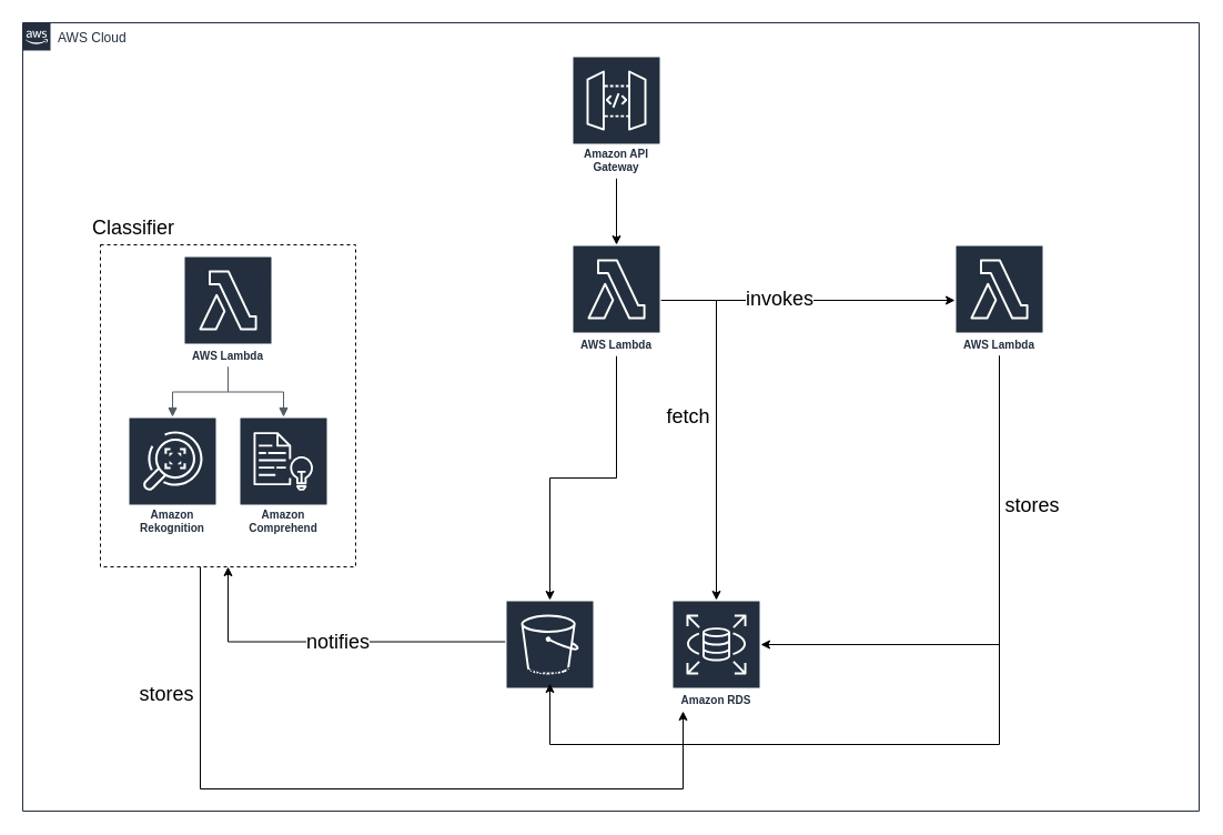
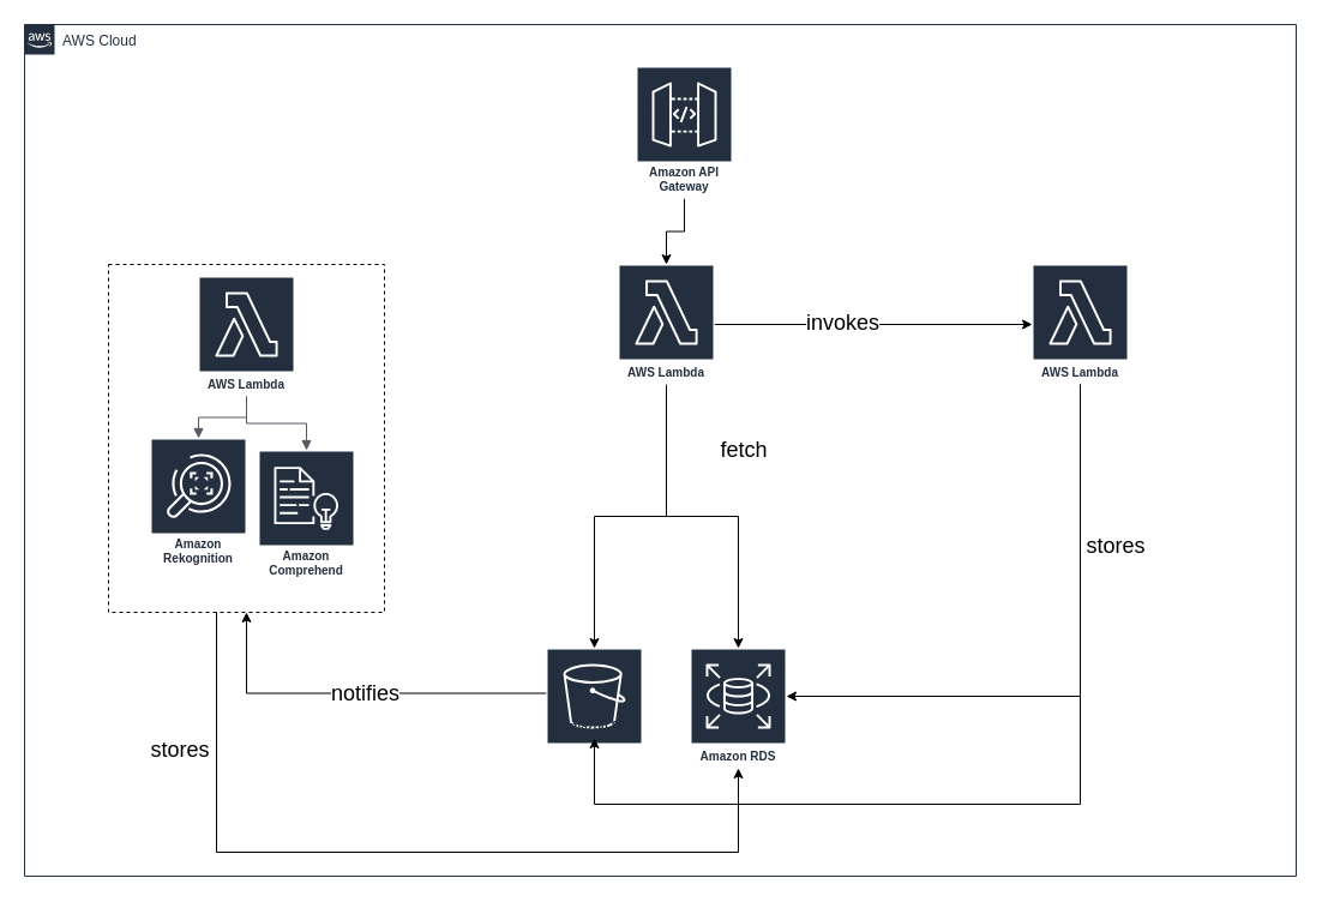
  <mxCell id="0" />
  <mxCell id="1" parent="0" />
  <mxCell id="2" value="AWS Cloud" style="points=[[0,0],[0.25,0],[0.5,0],[0.75,0],[1,0],[1,0.25],[1,0.5],[1,0.75],[1,1],[0.75,1],[0.5,1],[0.25,1],[0,1],[0,0.75],[0,0.5],[0,0.25]];outlineConnect=0;gradientColor=none;html=1;whiteSpace=wrap;fontSize=12;fontStyle=0;shape=mxgraph.aws4.group;grIcon=mxgraph.aws4.group_aws_cloud_alt;strokeColor=#232F3E;fillColor=none;verticalAlign=top;align=left;spacingLeft=30;fontColor=#232F3E;dashed=0;labelBackgroundColor=#ffffff;container=1;pointerEvents=0;collapsible=0;recursiveResize=0;" parent="1" vertex="1"><mxGeometry x="20" y="20" width="1060" height="710" as="geometry" /></mxCell>
  <mxCell id="3" style="edgeStyle=orthogonalEdgeStyle;rounded=0;orthogonalLoop=1;jettySize=auto;html=1;" parent="2" source="4" target="9" edge="1"><mxGeometry relative="1" as="geometry" /></mxCell>
- <mxCell id="4" value="Amazon API Gateway" style="sketch=0;outlineConnect=0;fontColor=#232F3E;gradientColor=none;strokeColor=#ffffff;fillColor=#232F3E;dashed=0;verticalLabelPosition=middle;verticalAlign=bottom;align=center;html=1;whiteSpace=wrap;fontSize=10;fontStyle=1;spacing=3;shape=mxgraph.aws4.productIcon;prIcon=mxgraph.aws4.api_gateway;" parent="2" vertex="1"><mxGeometry x="495" y="30" width="80" height="110" as="geometry" /></mxCell>
+ <mxCell id="4" value="Amazon API Gateway" style="sketch=0;outlineConnect=0;fontColor=#232F3E;gradientColor=none;strokeColor=#ffffff;fillColor=#232F3E;dashed=0;verticalLabelPosition=middle;verticalAlign=bottom;align=center;html=1;whiteSpace=wrap;fontSize=10;fontStyle=1;spacing=3;shape=mxgraph.aws4.productIcon;prIcon=mxgraph.aws4.api_gateway;" parent="2" vertex="1"><mxGeometry x="510" y="35" width="80" height="110" as="geometry" /></mxCell>
  <mxCell id="5" style="edgeStyle=orthogonalEdgeStyle;rounded=0;orthogonalLoop=1;jettySize=auto;html=1;" parent="2" source="9" target="24" edge="1"><mxGeometry relative="1" as="geometry" /></mxCell>
  <mxCell id="6" value="invokes" style="edgeLabel;html=1;align=center;verticalAlign=middle;resizable=0;points=[];fontSize=18;" parent="5" vertex="1" connectable="0"><mxGeometry x="-0.199" y="2" relative="1" as="geometry"><mxPoint as="offset" /></mxGeometry></mxCell>
  <mxCell id="7" style="edgeStyle=orthogonalEdgeStyle;rounded=0;orthogonalLoop=1;jettySize=auto;html=1;fontSize=18;" parent="2" source="9" target="12" edge="1"><mxGeometry relative="1" as="geometry" /></mxCell>
  <mxCell id="8" style="edgeStyle=orthogonalEdgeStyle;rounded=0;orthogonalLoop=1;jettySize=auto;html=1;fontSize=18;" parent="2" source="9" target="13" edge="1"><mxGeometry relative="1" as="geometry" /></mxCell>
  <mxCell id="9" value="AWS Lambda" style="sketch=0;outlineConnect=0;fontColor=#232F3E;gradientColor=none;strokeColor=#ffffff;fillColor=#232F3E;dashed=0;verticalLabelPosition=middle;verticalAlign=bottom;align=center;html=1;whiteSpace=wrap;fontSize=10;fontStyle=1;spacing=3;shape=mxgraph.aws4.productIcon;prIcon=mxgraph.aws4.lambda;" parent="2" vertex="1"><mxGeometry x="495" y="200" width="80" height="100" as="geometry" /></mxCell>
  <mxCell id="10" style="edgeStyle=orthogonalEdgeStyle;rounded=0;orthogonalLoop=1;jettySize=auto;html=1;" parent="2" source="12" target="21" edge="1"><mxGeometry relative="1" as="geometry" /></mxCell>
  <mxCell id="11" value="notifies" style="edgeLabel;html=1;align=center;verticalAlign=middle;resizable=0;points=[];fontSize=18;" parent="10" vertex="1" connectable="0"><mxGeometry x="-0.042" relative="1" as="geometry"><mxPoint as="offset" /></mxGeometry></mxCell>
  <mxCell id="12" value="Amazon S3" style="sketch=0;outlineConnect=0;fontColor=#232F3E;gradientColor=none;strokeColor=#ffffff;fillColor=#232F3E;dashed=0;verticalLabelPosition=middle;verticalAlign=bottom;align=center;html=1;whiteSpace=wrap;fontSize=10;fontStyle=1;spacing=3;shape=mxgraph.aws4.productIcon;prIcon=mxgraph.aws4.s3;" parent="2" vertex="1"><mxGeometry x="435" y="520" width="80" height="75" as="geometry" /></mxCell>
- <mxCell id="13" value="Amazon RDS" style="sketch=0;outlineConnect=0;fontColor=#232F3E;gradientColor=none;strokeColor=#ffffff;fillColor=#232F3E;dashed=0;verticalLabelPosition=middle;verticalAlign=bottom;align=center;html=1;whiteSpace=wrap;fontSize=10;fontStyle=1;spacing=3;shape=mxgraph.aws4.productIcon;prIcon=mxgraph.aws4.rds;" parent="2" vertex="1"><mxGeometry x="585" y="520" width="80" height="100" as="geometry" /></mxCell>
+ <mxCell id="13" value="Amazon RDS" style="sketch=0;outlineConnect=0;fontColor=#232F3E;gradientColor=none;strokeColor=#ffffff;fillColor=#232F3E;dashed=0;verticalLabelPosition=middle;verticalAlign=bottom;align=center;html=1;whiteSpace=wrap;fontSize=10;fontStyle=1;spacing=3;shape=mxgraph.aws4.productIcon;prIcon=mxgraph.aws4.rds;" parent="2" vertex="1"><mxGeometry x="555" y="520" width="80" height="100" as="geometry" /></mxCell>
  <mxCell id="14" value="" style="group" parent="2" vertex="1" connectable="0"><mxGeometry x="70" y="160" width="230" height="330" as="geometry" /></mxCell>
  <mxCell id="15" value="" style="group" parent="14" vertex="1" connectable="0"><mxGeometry y="40" width="230" height="290" as="geometry" /></mxCell>
  <mxCell id="16" value="AWS Lambda" style="sketch=0;outlineConnect=0;fontColor=#232F3E;gradientColor=none;strokeColor=#ffffff;fillColor=#232F3E;dashed=0;verticalLabelPosition=middle;verticalAlign=bottom;align=center;html=1;whiteSpace=wrap;fontSize=10;fontStyle=1;spacing=3;shape=mxgraph.aws4.productIcon;prIcon=mxgraph.aws4.lambda;" parent="15" vertex="1"><mxGeometry x="75" y="10" width="80" height="100" as="geometry" /></mxCell>
- <mxCell id="17" value="Amazon Rekognition" style="sketch=0;outlineConnect=0;fontColor=#232F3E;gradientColor=none;strokeColor=#ffffff;fillColor=#232F3E;dashed=0;verticalLabelPosition=middle;verticalAlign=bottom;align=center;html=1;whiteSpace=wrap;fontSize=10;fontStyle=1;spacing=3;shape=mxgraph.aws4.productIcon;prIcon=mxgraph.aws4.rekognition;" parent="15" vertex="1"><mxGeometry x="25" y="155" width="80" height="110" as="geometry" /></mxCell>
+ <mxCell id="17" value="Amazon Rekognition" style="sketch=0;outlineConnect=0;fontColor=#232F3E;gradientColor=none;strokeColor=#ffffff;fillColor=#232F3E;dashed=0;verticalLabelPosition=middle;verticalAlign=bottom;align=center;html=1;whiteSpace=wrap;fontSize=10;fontStyle=1;spacing=3;shape=mxgraph.aws4.productIcon;prIcon=mxgraph.aws4.rekognition;" parent="15" vertex="1"><mxGeometry x="35" y="145" width="80" height="110" as="geometry" /></mxCell>
  <mxCell id="18" value="Amazon Comprehend" style="sketch=0;outlineConnect=0;fontColor=#232F3E;gradientColor=none;strokeColor=#ffffff;fillColor=#232F3E;dashed=0;verticalLabelPosition=middle;verticalAlign=bottom;align=center;html=1;whiteSpace=wrap;fontSize=10;fontStyle=1;spacing=3;shape=mxgraph.aws4.productIcon;prIcon=mxgraph.aws4.comprehend;" parent="15" vertex="1"><mxGeometry x="125" y="155" width="80" height="110" as="geometry" /></mxCell>
  <mxCell id="19" value="" style="edgeStyle=orthogonalEdgeStyle;html=1;endArrow=none;elbow=vertical;startArrow=block;startFill=1;strokeColor=#545B64;rounded=0;" parent="15" source="17" target="16" edge="1"><mxGeometry width="100" relative="1" as="geometry"><mxPoint x="-55" y="125" as="sourcePoint" /><mxPoint x="45" y="125" as="targetPoint" /></mxGeometry></mxCell>
  <mxCell id="20" value="" style="edgeStyle=orthogonalEdgeStyle;html=1;endArrow=none;elbow=vertical;startArrow=block;startFill=1;strokeColor=#545B64;rounded=0;" parent="15" source="18" target="16" edge="1"><mxGeometry width="100" relative="1" as="geometry"><mxPoint x="75" y="165" as="sourcePoint" /><mxPoint x="125" y="125" as="targetPoint" /></mxGeometry></mxCell>
  <mxCell id="21" value="" style="rounded=0;whiteSpace=wrap;html=1;dashed=1;strokeColor=default;strokeWidth=1;fillColor=none;" parent="15" vertex="1"><mxGeometry width="230" height="290" as="geometry" /></mxCell>
- <mxCell id="22" value="Classifier" style="text;html=1;strokeColor=none;fillColor=none;align=center;verticalAlign=middle;whiteSpace=wrap;rounded=0;dashed=1;fontSize=18;" parent="14" vertex="1"><mxGeometry y="10" width="60" height="30" as="geometry" /></mxCell>
  <mxCell id="23" value="" style="group" parent="2" vertex="1" connectable="0"><mxGeometry x="840" y="160" width="80" height="140" as="geometry" /></mxCell>
  <mxCell id="24" value="AWS Lambda" style="sketch=0;outlineConnect=0;fontColor=#232F3E;gradientColor=none;strokeColor=#ffffff;fillColor=#232F3E;dashed=0;verticalLabelPosition=middle;verticalAlign=bottom;align=center;html=1;whiteSpace=wrap;fontSize=10;fontStyle=1;spacing=3;shape=mxgraph.aws4.productIcon;prIcon=mxgraph.aws4.lambda;" parent="23" vertex="1"><mxGeometry y="40" width="80" height="100" as="geometry" /></mxCell>
  <mxCell id="25" style="edgeStyle=orthogonalEdgeStyle;rounded=0;orthogonalLoop=1;jettySize=auto;html=1;fontSize=18;" parent="2" source="24" target="12" edge="1"><mxGeometry relative="1" as="geometry"><Array as="points"><mxPoint x="880" y="650" /><mxPoint x="475" y="650" /></Array></mxGeometry></mxCell>
  <mxCell id="26" value="stores" style="text;html=1;strokeColor=none;fillColor=none;align=center;verticalAlign=middle;whiteSpace=wrap;rounded=0;dashed=1;fontSize=18;" parent="2" vertex="1"><mxGeometry x="880" y="420" width="60" height="30" as="geometry" /></mxCell>
  <mxCell id="27" value="fetch" style="text;html=1;strokeColor=none;fillColor=none;align=center;verticalAlign=middle;whiteSpace=wrap;rounded=0;dashed=1;fontSize=18;" parent="2" vertex="1"><mxGeometry x="570" y="340" width="60" height="30" as="geometry" /></mxCell>
  <mxCell id="28" style="edgeStyle=orthogonalEdgeStyle;rounded=0;orthogonalLoop=1;jettySize=auto;html=1;fontSize=18;" parent="2" source="21" target="13" edge="1"><mxGeometry relative="1" as="geometry"><Array as="points"><mxPoint x="160" y="690" /><mxPoint x="595" y="690" /></Array></mxGeometry></mxCell>
  <mxCell id="29" value="stores" style="text;html=1;strokeColor=none;fillColor=none;align=center;verticalAlign=middle;whiteSpace=wrap;rounded=0;dashed=1;fontSize=18;" parent="2" vertex="1"><mxGeometry x="100" y="590" width="60" height="30" as="geometry" /></mxCell>
  <mxCell id="30" style="edgeStyle=orthogonalEdgeStyle;rounded=0;orthogonalLoop=1;jettySize=auto;html=1;" edge="1" parent="2" source="24" target="13"><mxGeometry relative="1" as="geometry"><Array as="points"><mxPoint x="880" y="560" /></Array></mxGeometry></mxCell>
